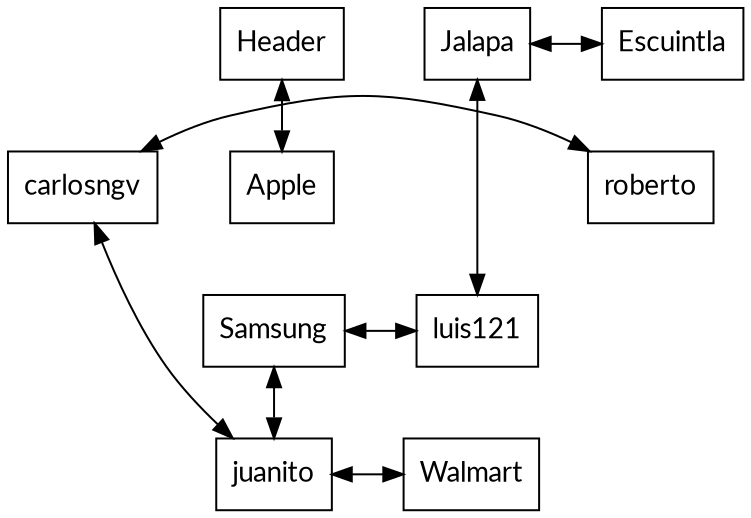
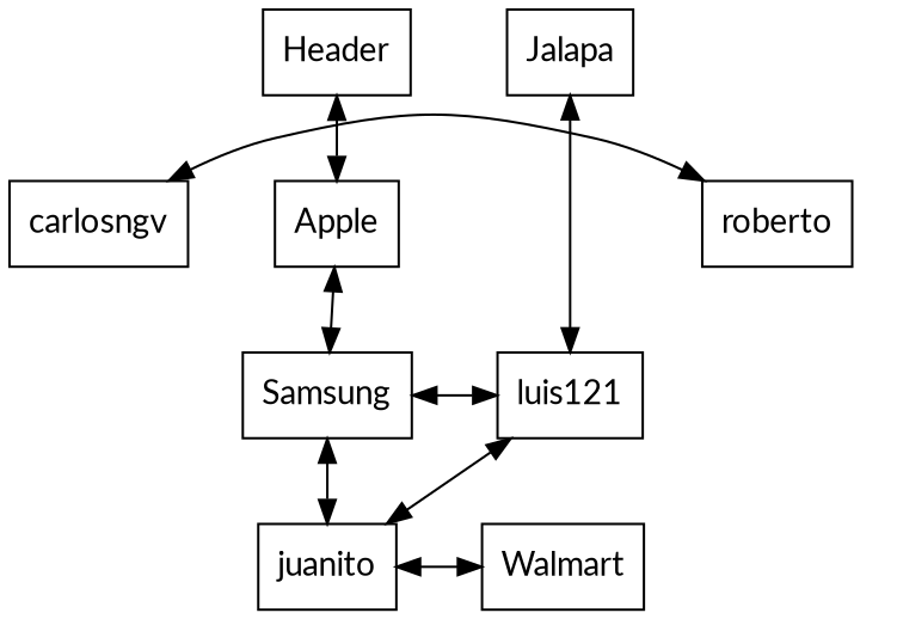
  digraph {
    fontname=Lato
    nodesep=0.5
    rankdir=TB
    node [fontname=Lato shape=rectangle]
    edge [dir=both fontname=Lato]
    n1 [height=0.5 label=carlosngv width=0.5]
    n2 [height=0.5 label=roberto width=0.5]
    n3 [height=0.5 label=Apple width=0.5]
    n4 [height=0.5 label=Walmart width=0.5]
    n5 [height=0.5 label=juanito width=0.5]
    n6 [height=0.5 label=Samsung width=0.5]
    n7 [height=0.5 label=luis121 width=0.5]
    n8 [height=0.5 label=Header width=0.5]
    n9 [height=0.5 label=Jalapa width=0.5]
-   n10 [height=0.5 label=Escuintla width=0.5]
    subgraph sub_1 {
      rank=same
      n1
      n2
    }
    subgraph sub_2 {
      rank=same
      n1
      n3
    }
    subgraph sub_3 {
      rank=same
      n4
      n5
    }
    subgraph sub_4 {
      rank=same
      n6
      n7
    }
    subgraph sub_5 {
      rank=same
      n8
      n9
-     n10
    }
-   n1 -> n5
+   n7 -> n5
    n2 -> n1 [constraint=false]
+   n3 -> n6
    n4 -> n5 [constraint=false]
    n6 -> n5
    n6 -> n7 [constraint=false]
    n8 -> n3
    n9 -> n7
-   n9 -> n10
  }
